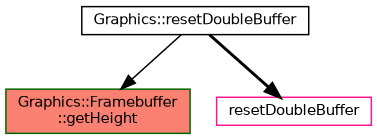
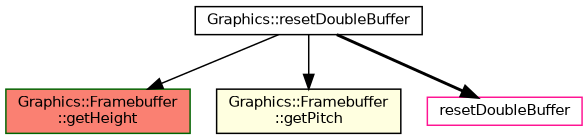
  digraph {
    rankdir=TB
    node [color=black fillcolor=white fontname=Helvetica fontsize=10 shape=record style=filled]
    edge [color=black fontname=Helvetica fontsize=10 labelfontname=Helvetica labelfontsize=10 style=solid]
    n1 [fontcolor=black height=0.2 label="Graphics::resetDoubleBuffer" width=0.4]
    n2 [color=darkgreen fillcolor=salmon height=0.2 label="Graphics::Framebuffer\l::getHeight" width=0.4]
+   n3 [fillcolor=lightyellow height=0.2 label="Graphics::Framebuffer\l::getPitch" width=0.4]
    n4 [color=deeppink height=0.2 label=resetDoubleBuffer width=0.4]
    n1 -> n2
+   n1 -> n3
    n1 -> n4 [style=bold]
  }
